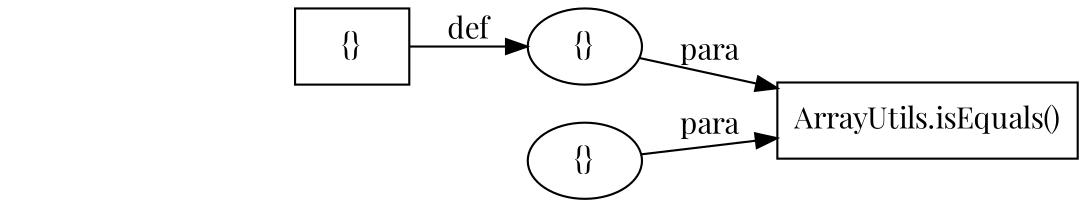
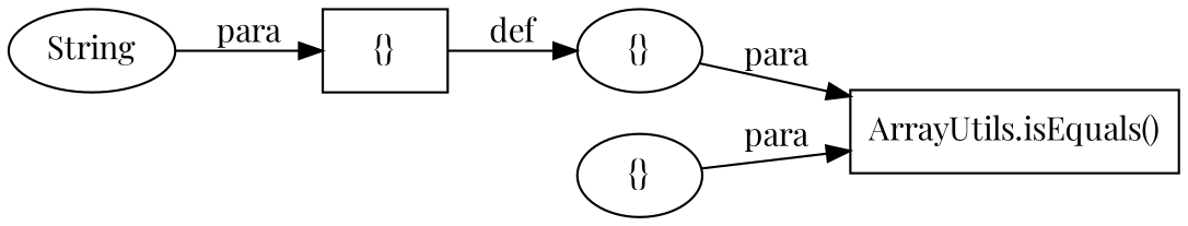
  digraph {
    rankdir=LR
    fontname="Playfair Display"
    node [shape=ellipse fontname="Playfair Display"]
    edge [style=solid fontname="Playfair Display"]
    n1 [label="ArrayUtils.isEquals()" shape=box]
    n2 [label="{}"]
    n3 [label="{}"]
    n4 [label="{}" shape=box]
+   n5 [label=String]
    n2 -> n1 [label=para]
    n3 -> n1 [label=para]
    n4 -> n2 [label=def]
+   n5 -> n4 [label=para]
  }
